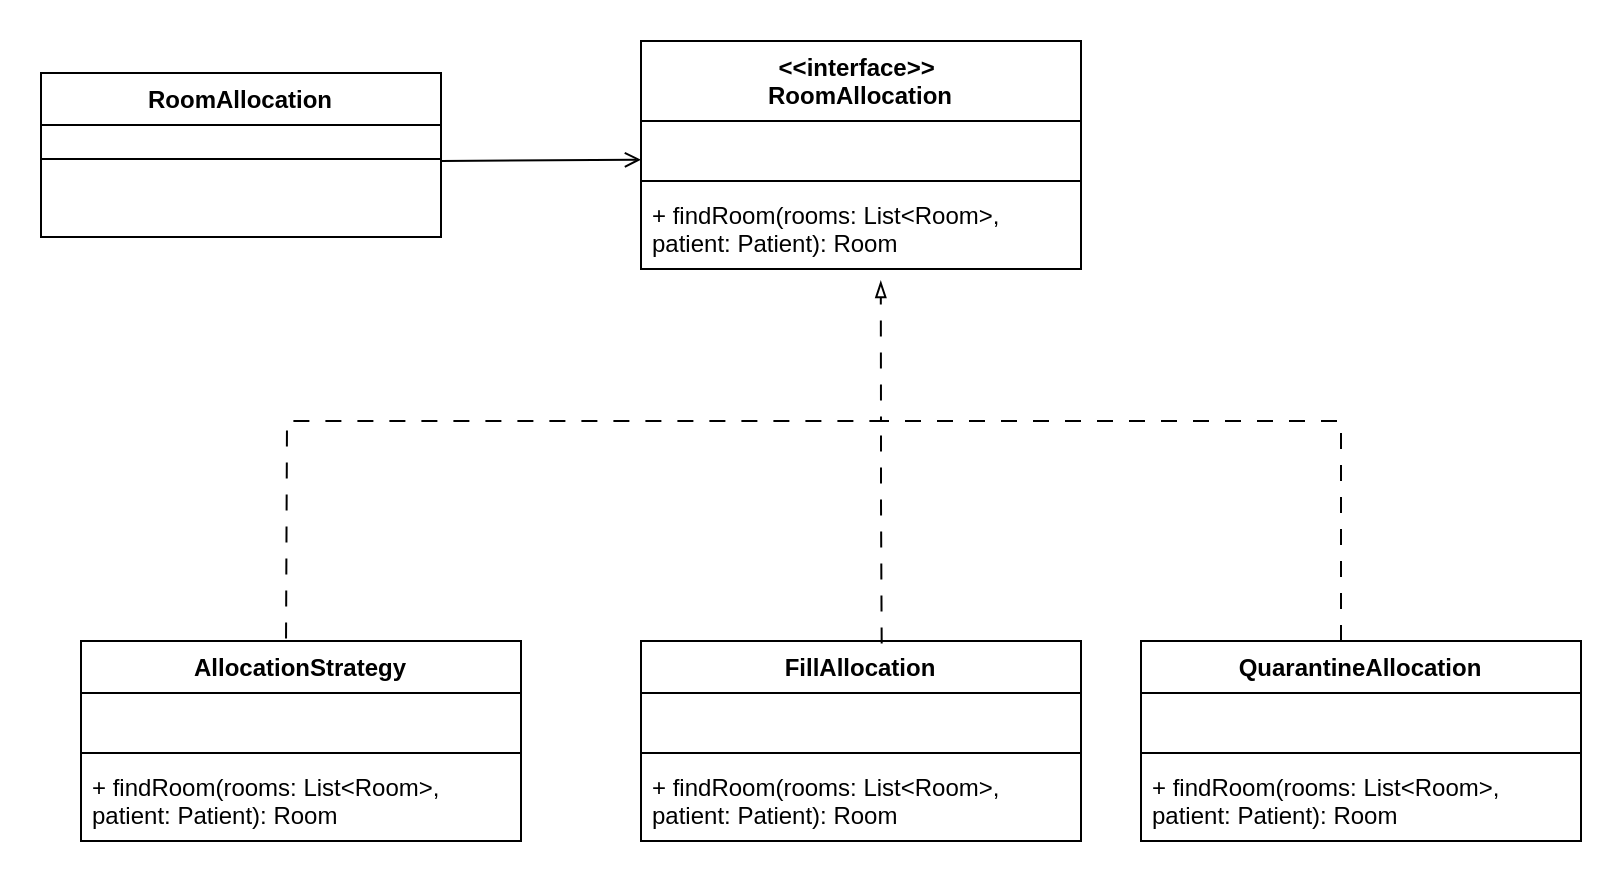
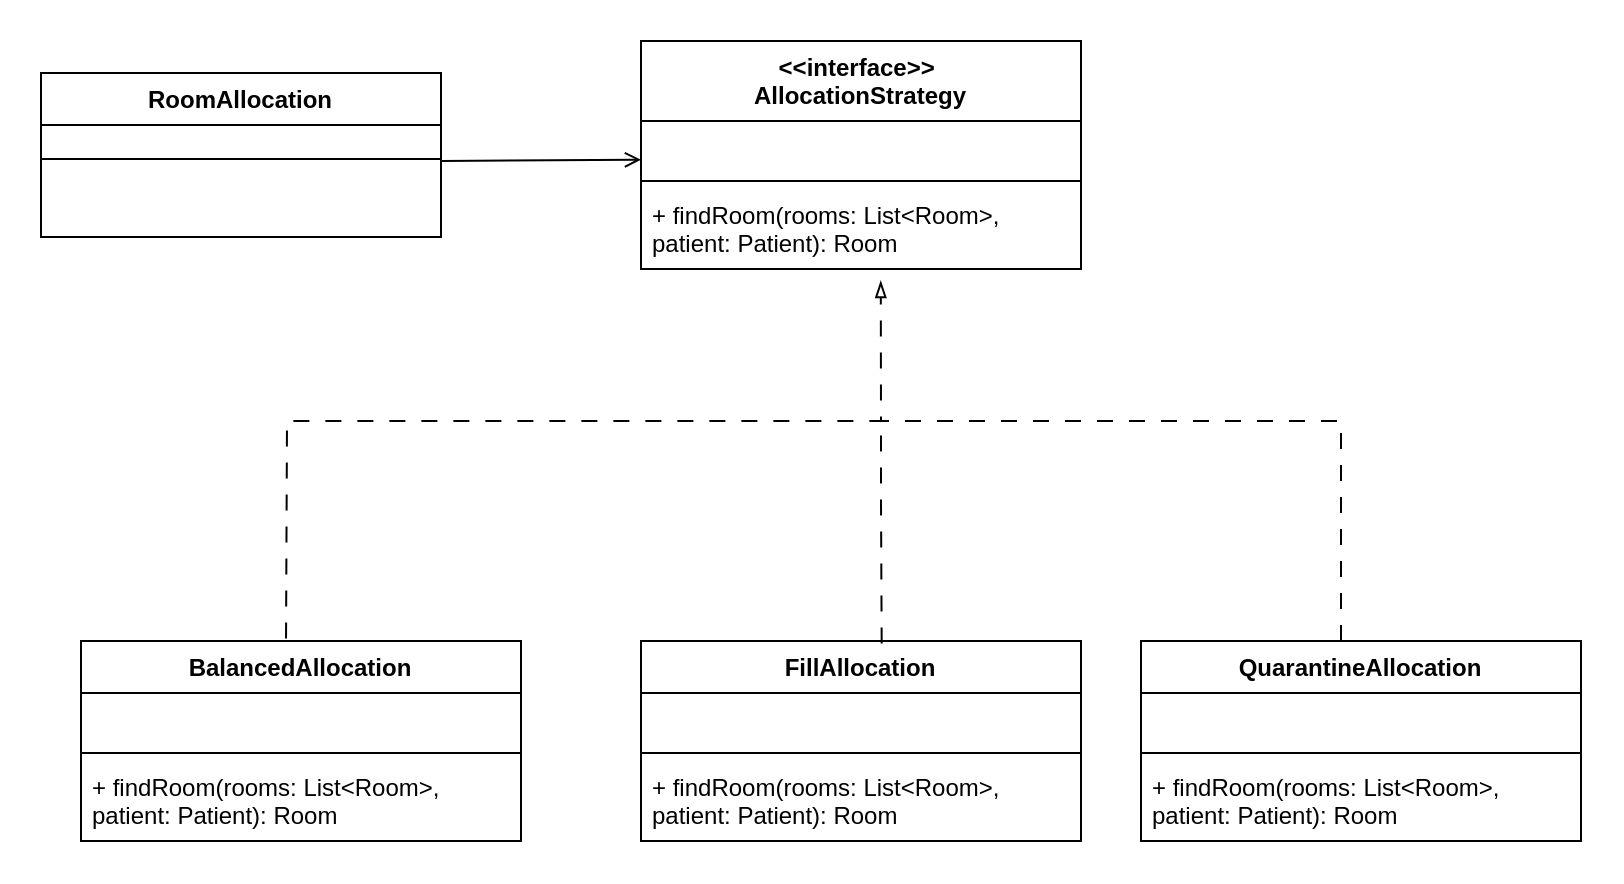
  <mxCell id="0" />
  <mxCell id="1" parent="0" />
  <mxCell id="2" value="FillAllocation" style="swimlane;fontStyle=1;align=center;verticalAlign=top;childLayout=stackLayout;horizontal=1;startSize=26;horizontalStack=0;resizeParent=1;resizeParentMax=0;resizeLast=0;collapsible=1;marginBottom=0;whiteSpace=wrap;html=1;" vertex="1" parent="1"><mxGeometry x="320" y="320" width="220" height="100" as="geometry" /></mxCell>
  <mxCell id="3" value="&lt;div&gt;&lt;br&gt;&lt;/div&gt;&lt;div&gt;&lt;br&gt;&lt;/div&gt;" style="text;strokeColor=none;fillColor=none;align=left;verticalAlign=top;spacingLeft=4;spacingRight=4;overflow=hidden;rotatable=0;points=[[0,0.5],[1,0.5]];portConstraint=eastwest;whiteSpace=wrap;html=1;" vertex="1" parent="2"><mxGeometry y="26" width="220" height="26" as="geometry" /></mxCell>
  <mxCell id="4" value="" style="line;strokeWidth=1;fillColor=none;align=left;verticalAlign=middle;spacingTop=-1;spacingLeft=3;spacingRight=3;rotatable=0;labelPosition=right;points=[];portConstraint=eastwest;strokeColor=inherit;" vertex="1" parent="2"><mxGeometry y="52" width="220" height="8" as="geometry" /></mxCell>
  <mxCell id="5" value="+ findRoom(rooms: List&amp;lt;Room&amp;gt;, patient: Patient): Room" style="text;strokeColor=none;fillColor=none;align=left;verticalAlign=top;spacingLeft=4;spacingRight=4;overflow=hidden;rotatable=0;points=[[0,0.5],[1,0.5]];portConstraint=eastwest;whiteSpace=wrap;html=1;" vertex="1" parent="2"><mxGeometry y="60" width="220" height="40" as="geometry" /></mxCell>
  <mxCell id="6" value="QuarantineAllocation" style="swimlane;fontStyle=1;align=center;verticalAlign=top;childLayout=stackLayout;horizontal=1;startSize=26;horizontalStack=0;resizeParent=1;resizeParentMax=0;resizeLast=0;collapsible=1;marginBottom=0;whiteSpace=wrap;html=1;" vertex="1" parent="1"><mxGeometry x="570" y="320" width="220" height="100" as="geometry" /></mxCell>
  <mxCell id="7" value="&lt;div&gt;&lt;br&gt;&lt;/div&gt;&lt;div&gt;&lt;br&gt;&lt;/div&gt;" style="text;strokeColor=none;fillColor=none;align=left;verticalAlign=top;spacingLeft=4;spacingRight=4;overflow=hidden;rotatable=0;points=[[0,0.5],[1,0.5]];portConstraint=eastwest;whiteSpace=wrap;html=1;" vertex="1" parent="6"><mxGeometry y="26" width="220" height="26" as="geometry" /></mxCell>
  <mxCell id="8" value="" style="line;strokeWidth=1;fillColor=none;align=left;verticalAlign=middle;spacingTop=-1;spacingLeft=3;spacingRight=3;rotatable=0;labelPosition=right;points=[];portConstraint=eastwest;strokeColor=inherit;" vertex="1" parent="6"><mxGeometry y="52" width="220" height="8" as="geometry" /></mxCell>
  <mxCell id="9" value="+ findRoom(rooms: List&amp;lt;Room&amp;gt;, patient: Patient): Room" style="text;strokeColor=none;fillColor=none;align=left;verticalAlign=top;spacingLeft=4;spacingRight=4;overflow=hidden;rotatable=0;points=[[0,0.5],[1,0.5]];portConstraint=eastwest;whiteSpace=wrap;html=1;" vertex="1" parent="6"><mxGeometry y="60" width="220" height="40" as="geometry" /></mxCell>
- <mxCell id="10" value="AllocationStrategy" style="swimlane;fontStyle=1;align=center;verticalAlign=top;childLayout=stackLayout;horizontal=1;startSize=26;horizontalStack=0;resizeParent=1;resizeParentMax=0;resizeLast=0;collapsible=1;marginBottom=0;whiteSpace=wrap;html=1;" vertex="1" parent="1"><mxGeometry x="40" y="320" width="220" height="100" as="geometry" /></mxCell>
+ <mxCell id="10" value="BalancedAllocation" style="swimlane;fontStyle=1;align=center;verticalAlign=top;childLayout=stackLayout;horizontal=1;startSize=26;horizontalStack=0;resizeParent=1;resizeParentMax=0;resizeLast=0;collapsible=1;marginBottom=0;whiteSpace=wrap;html=1;" vertex="1" parent="1"><mxGeometry x="40" y="320" width="220" height="100" as="geometry" /></mxCell>
  <mxCell id="11" value="&lt;div&gt;&lt;br&gt;&lt;/div&gt;&lt;div&gt;&lt;br&gt;&lt;/div&gt;" style="text;strokeColor=none;fillColor=none;align=left;verticalAlign=top;spacingLeft=4;spacingRight=4;overflow=hidden;rotatable=0;points=[[0,0.5],[1,0.5]];portConstraint=eastwest;whiteSpace=wrap;html=1;" vertex="1" parent="10"><mxGeometry y="26" width="220" height="26" as="geometry" /></mxCell>
  <mxCell id="12" value="" style="line;strokeWidth=1;fillColor=none;align=left;verticalAlign=middle;spacingTop=-1;spacingLeft=3;spacingRight=3;rotatable=0;labelPosition=right;points=[];portConstraint=eastwest;strokeColor=inherit;" vertex="1" parent="10"><mxGeometry y="52" width="220" height="8" as="geometry" /></mxCell>
  <mxCell id="13" value="+ findRoom(rooms: List&amp;lt;Room&amp;gt;, patient: Patient): Room" style="text;strokeColor=none;fillColor=none;align=left;verticalAlign=top;spacingLeft=4;spacingRight=4;overflow=hidden;rotatable=0;points=[[0,0.5],[1,0.5]];portConstraint=eastwest;whiteSpace=wrap;html=1;" vertex="1" parent="10"><mxGeometry y="60" width="220" height="40" as="geometry" /></mxCell>
- <mxCell id="14" value="&lt;div&gt;&amp;lt;&amp;lt;interface&amp;gt;&amp;gt;&amp;nbsp;&lt;/div&gt;&lt;div&gt;RoomAllocation&lt;br&gt;&lt;/div&gt;" style="swimlane;fontStyle=1;align=center;verticalAlign=top;childLayout=stackLayout;horizontal=1;startSize=40;horizontalStack=0;resizeParent=1;resizeParentMax=0;resizeLast=0;collapsible=1;marginBottom=0;whiteSpace=wrap;html=1;" vertex="1" parent="1"><mxGeometry x="320" y="20" width="220" height="114" as="geometry" /></mxCell>
+ <mxCell id="14" value="&lt;div&gt;&amp;lt;&amp;lt;interface&amp;gt;&amp;gt;&amp;nbsp;&lt;/div&gt;&lt;div&gt;AllocationStrategy&lt;br&gt;&lt;/div&gt;" style="swimlane;fontStyle=1;align=center;verticalAlign=top;childLayout=stackLayout;horizontal=1;startSize=40;horizontalStack=0;resizeParent=1;resizeParentMax=0;resizeLast=0;collapsible=1;marginBottom=0;whiteSpace=wrap;html=1;" vertex="1" parent="1"><mxGeometry x="320" y="20" width="220" height="114" as="geometry" /></mxCell>
  <mxCell id="15" value="&lt;div&gt;&lt;br&gt;&lt;/div&gt;&lt;div&gt;&lt;br&gt;&lt;/div&gt;" style="text;strokeColor=none;fillColor=none;align=left;verticalAlign=top;spacingLeft=4;spacingRight=4;overflow=hidden;rotatable=0;points=[[0,0.5],[1,0.5]];portConstraint=eastwest;whiteSpace=wrap;html=1;" vertex="1" parent="14"><mxGeometry y="40" width="220" height="26" as="geometry" /></mxCell>
  <mxCell id="16" value="" style="line;strokeWidth=1;fillColor=none;align=left;verticalAlign=middle;spacingTop=-1;spacingLeft=3;spacingRight=3;rotatable=0;labelPosition=right;points=[];portConstraint=eastwest;strokeColor=inherit;" vertex="1" parent="14"><mxGeometry y="66" width="220" height="8" as="geometry" /></mxCell>
  <mxCell id="17" value="+ findRoom(rooms: List&amp;lt;Room&amp;gt;, patient: Patient): Room" style="text;strokeColor=none;fillColor=none;align=left;verticalAlign=top;spacingLeft=4;spacingRight=4;overflow=hidden;rotatable=0;points=[[0,0.5],[1,0.5]];portConstraint=eastwest;whiteSpace=wrap;html=1;" vertex="1" parent="14"><mxGeometry y="74" width="220" height="40" as="geometry" /></mxCell>
  <mxCell id="18" value="RoomAllocation" style="swimlane;fontStyle=1;align=center;verticalAlign=top;childLayout=stackLayout;horizontal=1;startSize=26;horizontalStack=0;resizeParent=1;resizeParentMax=0;resizeLast=0;collapsible=1;marginBottom=0;whiteSpace=wrap;html=1;" vertex="1" parent="1"><mxGeometry x="20" y="36" width="200" height="82" as="geometry" /></mxCell>
  <mxCell id="19" value="" style="line;strokeWidth=1;fillColor=none;align=left;verticalAlign=middle;spacingTop=-1;spacingLeft=3;spacingRight=3;rotatable=0;labelPosition=right;points=[];portConstraint=eastwest;strokeColor=inherit;" vertex="1" parent="18"><mxGeometry y="26" width="200" height="34" as="geometry" /></mxCell>
  <mxCell id="20" value="&lt;br&gt;&lt;div&gt;&lt;br&gt;&lt;/div&gt;" style="text;strokeColor=none;fillColor=none;align=left;verticalAlign=top;spacingLeft=4;spacingRight=4;overflow=hidden;rotatable=0;points=[[0,0.5],[1,0.5]];portConstraint=eastwest;whiteSpace=wrap;html=1;" vertex="1" parent="18"><mxGeometry y="60" width="200" height="22" as="geometry" /></mxCell>
  <mxCell id="21" value="" style="endArrow=open;html=1;rounded=0;entryX=0;entryY=0.744;entryDx=0;entryDy=0;endFill=0;exitX=1;exitY=0.529;exitDx=0;exitDy=0;exitPerimeter=0;entryPerimeter=0;" edge="1" parent="1" source="19" target="15"><mxGeometry width="50" height="50" relative="1" as="geometry"><mxPoint x="220" y="70" as="sourcePoint" /><mxPoint x="300" y="180" as="targetPoint" /></mxGeometry></mxCell>
  <mxCell id="22" value="" style="endArrow=blockThin;html=1;rounded=0;exitX=0.466;exitY=-0.012;exitDx=0;exitDy=0;exitPerimeter=0;entryX=0.545;entryY=1.15;entryDx=0;entryDy=0;entryPerimeter=0;dashed=1;dashPattern=8 8;endFill=0;" edge="1" parent="1" source="10" target="17"><mxGeometry width="50" height="50" relative="1" as="geometry"><mxPoint x="250" y="230" as="sourcePoint" /><mxPoint x="440" y="210" as="targetPoint" /><Array as="points"><mxPoint x="143" y="210" /><mxPoint x="440" y="210" /></Array></mxGeometry></mxCell>
  <mxCell id="23" value="" style="endArrow=none;html=1;rounded=0;dashed=1;dashPattern=8 8;endFill=0;" edge="1" parent="1"><mxGeometry width="50" height="50" relative="1" as="geometry"><mxPoint x="670" y="320" as="sourcePoint" /><mxPoint x="430" y="210" as="targetPoint" /><Array as="points"><mxPoint x="670" y="210" /></Array></mxGeometry></mxCell>
  <mxCell id="24" value="" style="endArrow=none;html=1;rounded=0;dashed=1;dashPattern=8 8;endFill=0;exitX=0.547;exitY=0.013;exitDx=0;exitDy=0;exitPerimeter=0;" edge="1" parent="1" source="2"><mxGeometry width="50" height="50" relative="1" as="geometry"><mxPoint x="690" y="330" as="sourcePoint" /><mxPoint x="440" y="210" as="targetPoint" /><Array as="points"><mxPoint x="440" y="250" /><mxPoint x="440" y="230" /><mxPoint x="440" y="220" /></Array></mxGeometry></mxCell>
